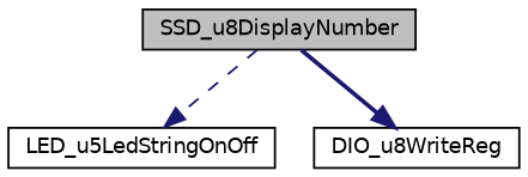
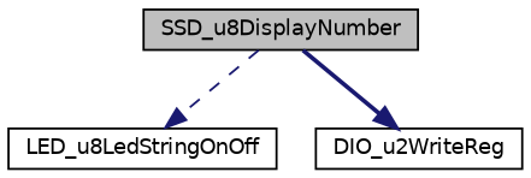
  digraph {
    fontname="DejaVu Sans"
    rankdir=TB
    node [color=black fillcolor=white fontname="DejaVu Sans" fontsize=10 shape=record style=filled]
    edge [color=midnightblue fontname="DejaVu Sans" fontsize=10 labelfontname=Helvetica labelfontsize=10]
    n1 [fillcolor=grey75 fontcolor=black height=0.2 label=SSD_u8DisplayNumber width=0.4]
-   n2 [height=0.2 label=LED_u5LedStringOnOff width=0.4]
-   n3 [height=0.2 label=DIO_u8WriteReg width=0.4]
+   n2 [height=0.2 label=LED_u8LedStringOnOff width=0.4]
+   n3 [height=0.2 label=DIO_u2WriteReg width=0.4]
    n1 -> n2 [style=dashed]
    n1 -> n3 [style=bold]
  }
